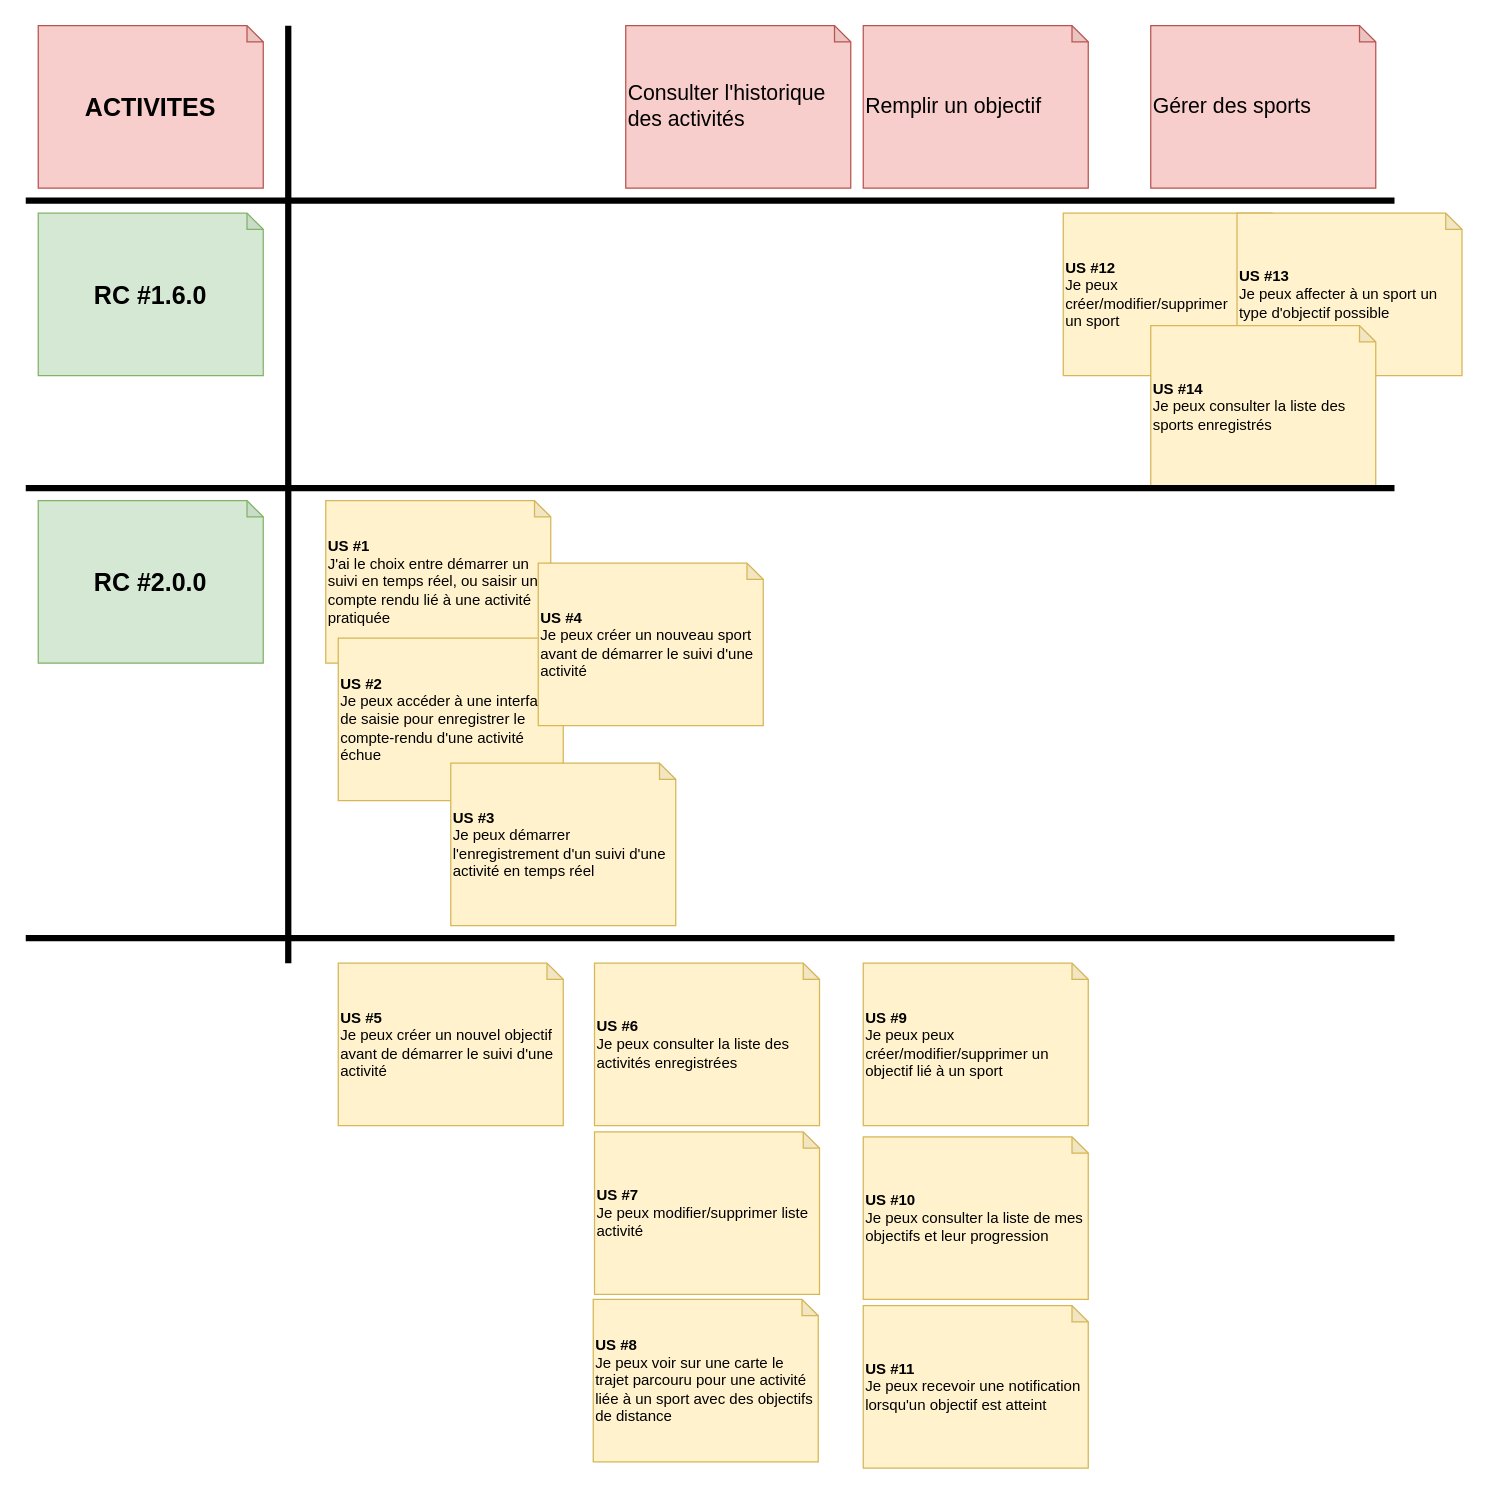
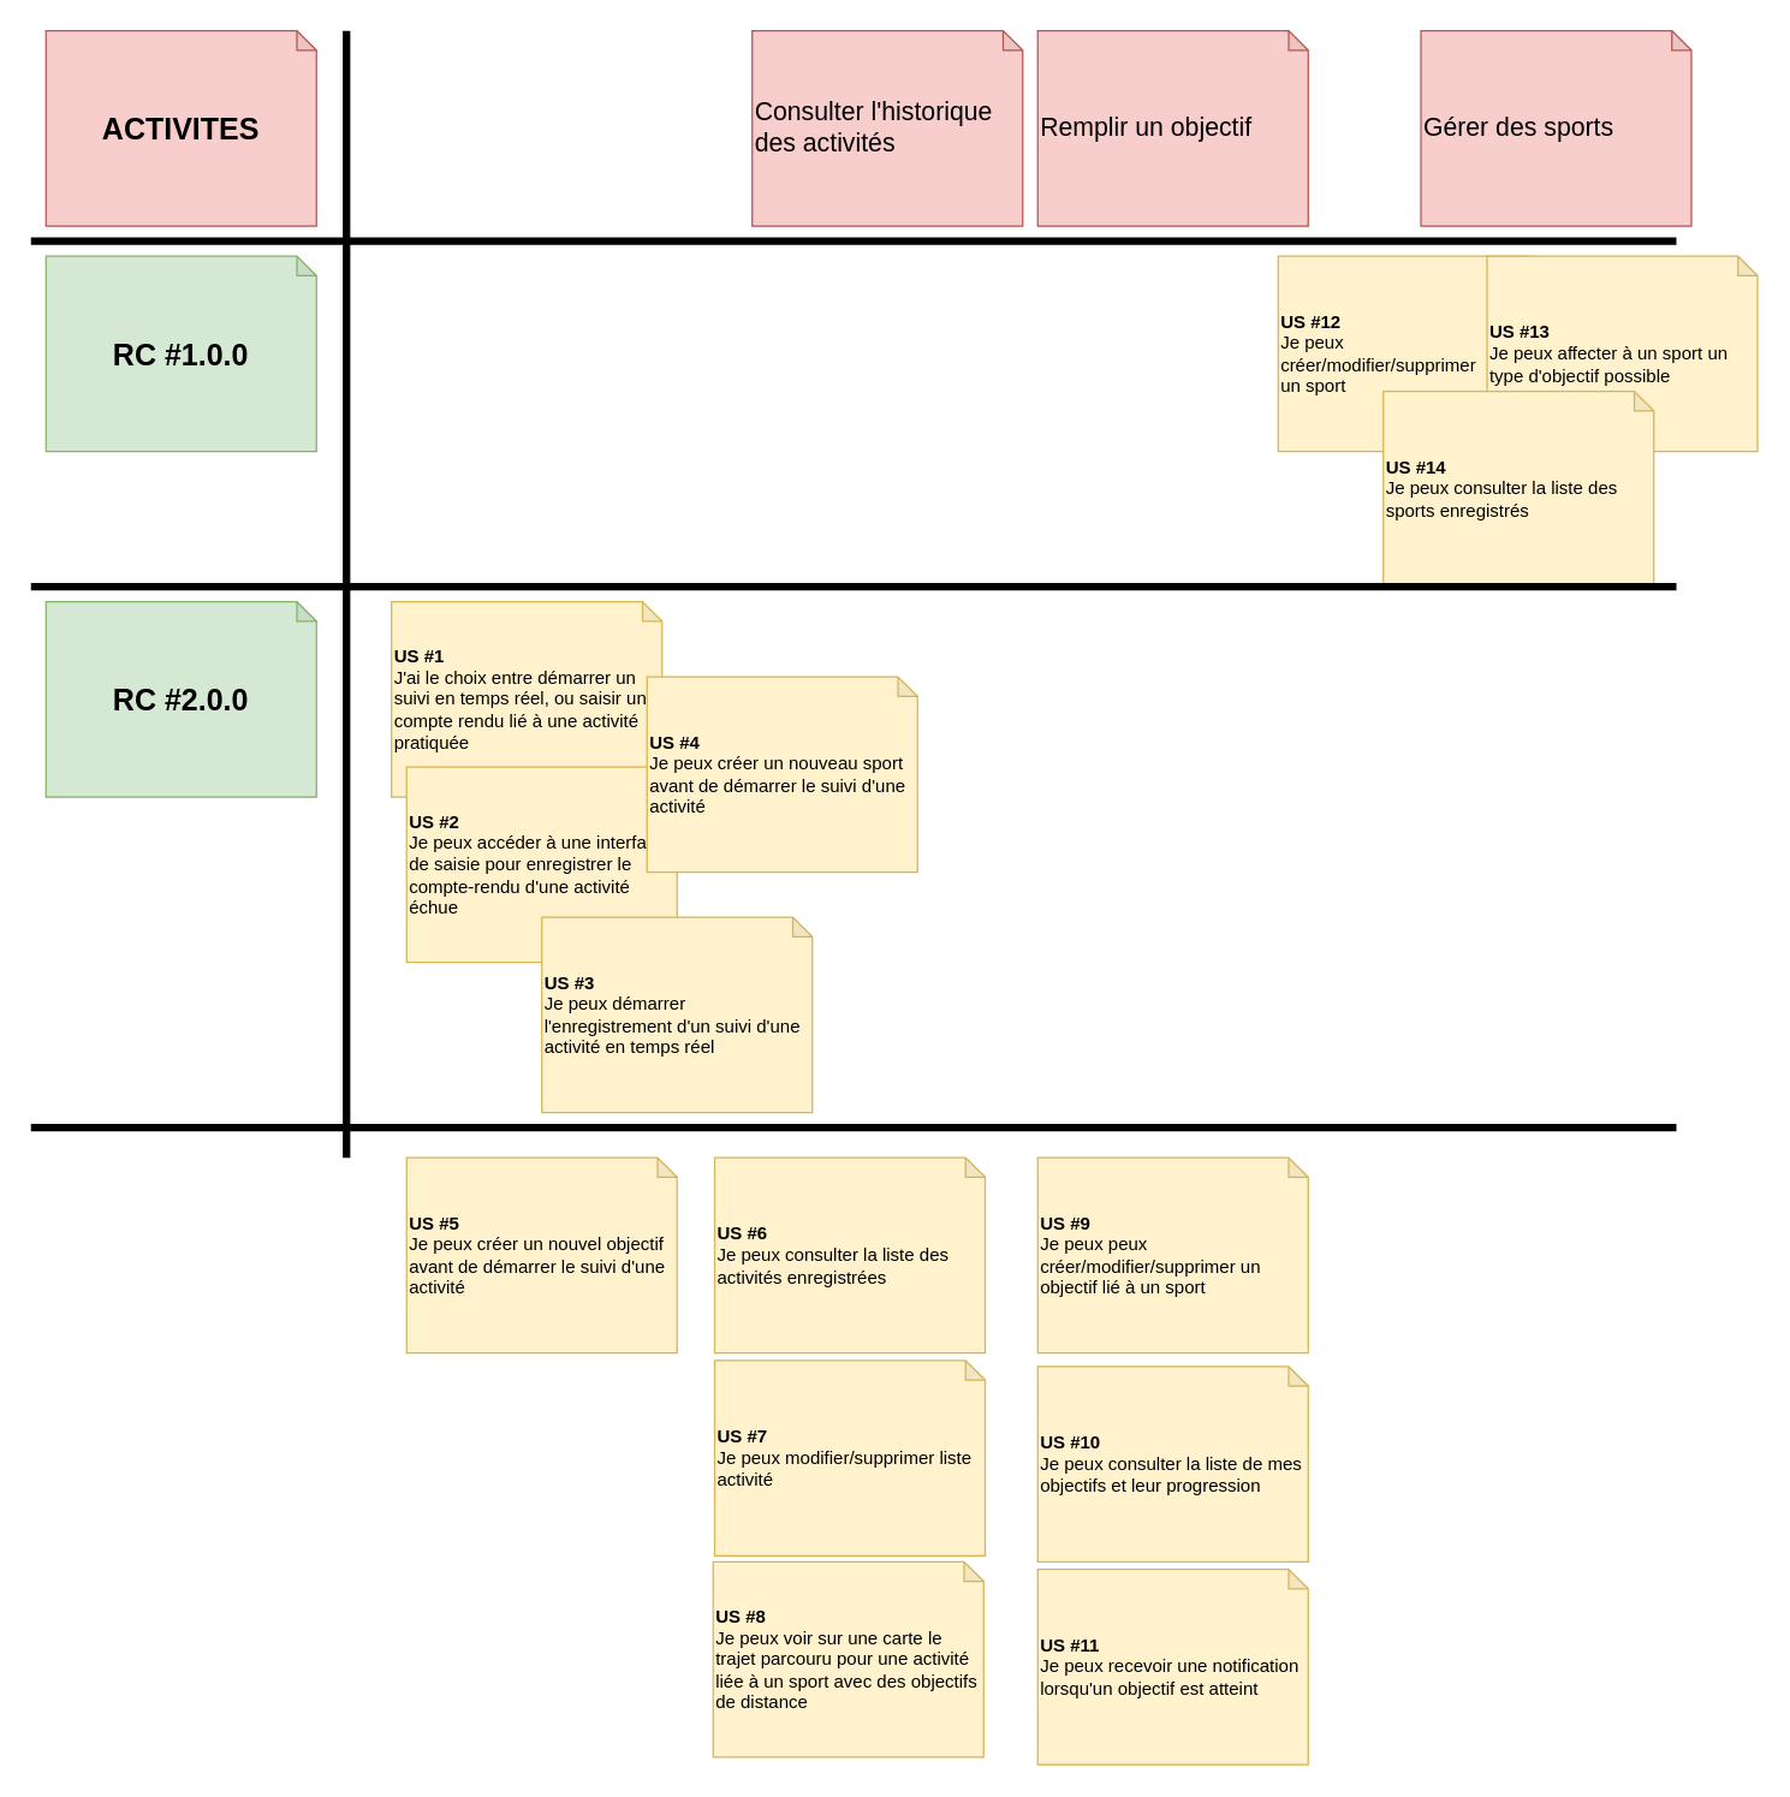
  <mxCell id="0" />
  <mxCell id="1" parent="0" />
  <mxCell id="2" value="&lt;span style=&quot;font-weight: normal; font-size: 17px;&quot;&gt;Remplir un objectif&lt;/span&gt;" style="shape=note;whiteSpace=wrap;html=1;backgroundOutline=1;darkOpacity=0.05;size=13;align=left;fillColor=#f8cecc;strokeColor=#b85450;fontStyle=1;fontSize=17;" parent="1" vertex="1"><mxGeometry x="690" y="20" width="180" height="130" as="geometry" /></mxCell>
- <mxCell id="3" value="&lt;span style=&quot;font-weight: normal; font-size: 17px;&quot;&gt;Gérer des sports&lt;/span&gt;" style="shape=note;whiteSpace=wrap;html=1;backgroundOutline=1;darkOpacity=0.05;size=13;align=left;fillColor=#f8cecc;strokeColor=#b85450;fontStyle=1;fontSize=17;" parent="1" vertex="1"><mxGeometry x="920" y="20" width="180" height="130" as="geometry" /></mxCell>
+ <mxCell id="3" value="&lt;span style=&quot;font-weight: normal; font-size: 17px;&quot;&gt;Gérer des sports&lt;/span&gt;" style="shape=note;whiteSpace=wrap;html=1;backgroundOutline=1;darkOpacity=0.05;size=13;align=left;fillColor=#f8cecc;strokeColor=#b85450;fontStyle=1;fontSize=17;" parent="1" vertex="1"><mxGeometry x="945" y="20" width="180" height="130" as="geometry" /></mxCell>
  <mxCell id="4" value="&lt;span style=&quot;font-weight: normal; font-size: 17px;&quot;&gt;Consulter l'historique des activités&lt;/span&gt;" style="shape=note;whiteSpace=wrap;html=1;backgroundOutline=1;darkOpacity=0.05;size=13;align=left;fillColor=#f8cecc;strokeColor=#b85450;fontStyle=1;fontSize=17;" parent="1" vertex="1"><mxGeometry x="500" y="20" width="180" height="130" as="geometry" /></mxCell>
  <mxCell id="5" value="&lt;b&gt;US #7&lt;/b&gt;&lt;br&gt;Je peux modifier/supprimer liste activité" style="shape=note;whiteSpace=wrap;html=1;backgroundOutline=1;darkOpacity=0.05;size=13;align=left;fillColor=#fff2cc;strokeColor=#d6b656;" parent="1" vertex="1"><mxGeometry x="475" y="905" width="180" height="130" as="geometry" /></mxCell>
  <mxCell id="6" value="&lt;b&gt;US #9&lt;/b&gt;&lt;br&gt;Je peux peux créer/modifier/supprimer un objectif lié à un sport" style="shape=note;whiteSpace=wrap;html=1;backgroundOutline=1;darkOpacity=0.05;size=13;align=left;fillColor=#fff2cc;strokeColor=#d6b656;" parent="1" vertex="1"><mxGeometry x="690" y="770" width="180" height="130" as="geometry" /></mxCell>
  <mxCell id="7" value="&lt;b&gt;US #10&lt;/b&gt;&lt;br&gt;Je peux consulter la liste de mes objectifs et leur progression" style="shape=note;whiteSpace=wrap;html=1;backgroundOutline=1;darkOpacity=0.05;size=13;align=left;fillColor=#fff2cc;strokeColor=#d6b656;" parent="1" vertex="1"><mxGeometry x="690" y="909" width="180" height="130" as="geometry" /></mxCell>
  <mxCell id="8" value="&lt;b&gt;US #11&lt;/b&gt;&lt;br&gt;Je peux recevoir une notification lorsqu'un objectif est atteint" style="shape=note;whiteSpace=wrap;html=1;backgroundOutline=1;darkOpacity=0.05;size=13;align=left;fillColor=#fff2cc;strokeColor=#d6b656;" parent="1" vertex="1"><mxGeometry x="690" y="1044" width="180" height="130" as="geometry" /></mxCell>
  <mxCell id="9" value="&lt;b&gt;US #1&lt;/b&gt;&lt;br&gt;J'ai le choix entre démarrer un suivi en temps réel, ou saisir un compte rendu lié à une activité pratiquée" style="shape=note;whiteSpace=wrap;html=1;backgroundOutline=1;darkOpacity=0.05;size=13;align=left;fillColor=#fff2cc;strokeColor=#d6b656;" parent="1" vertex="1"><mxGeometry x="260" y="400" width="180" height="130" as="geometry" /></mxCell>
  <mxCell id="10" value="&lt;b&gt;US #6&lt;/b&gt;&lt;br&gt;Je peux consulter la liste des activités enregistrées" style="shape=note;whiteSpace=wrap;html=1;backgroundOutline=1;darkOpacity=0.05;size=13;align=left;fillColor=#fff2cc;strokeColor=#d6b656;" parent="1" vertex="1"><mxGeometry x="475" y="770" width="180" height="130" as="geometry" /></mxCell>
  <mxCell id="11" value="&lt;b&gt;US #12&lt;/b&gt;&lt;br&gt;Je peux&lt;br&gt;créer/modifier/supprimer&lt;br&gt;un sport" style="shape=note;whiteSpace=wrap;html=1;backgroundOutline=1;darkOpacity=0.05;size=13;align=left;fillColor=#fff2cc;strokeColor=#d6b656;" parent="1" vertex="1"><mxGeometry x="850" y="170" width="180" height="130" as="geometry" /></mxCell>
  <mxCell id="12" value="&lt;b&gt;US #13&lt;/b&gt;&lt;br&gt;Je peux affecter à un sport un type d'objectif possible" style="shape=note;whiteSpace=wrap;html=1;backgroundOutline=1;darkOpacity=0.05;size=13;align=left;fillColor=#fff2cc;strokeColor=#d6b656;" parent="1" vertex="1"><mxGeometry x="989" y="170" width="180" height="130" as="geometry" /></mxCell>
  <mxCell id="13" value="&lt;b&gt;US #8&lt;/b&gt;&lt;br&gt;Je peux voir sur une carte le trajet parcouru pour une activité liée à un sport avec des objectifs de distance" style="shape=note;whiteSpace=wrap;html=1;backgroundOutline=1;darkOpacity=0.05;size=13;align=left;fillColor=#fff2cc;strokeColor=#d6b656;" parent="1" vertex="1"><mxGeometry x="474" y="1039" width="180" height="130" as="geometry" /></mxCell>
  <mxCell id="14" value="&lt;b&gt;US #2&lt;/b&gt;&lt;br&gt;Je peux accéder à une interface de saisie pour enregistrer le compte-rendu d'une activité échue" style="shape=note;whiteSpace=wrap;html=1;backgroundOutline=1;darkOpacity=0.05;size=13;align=left;fillColor=#fff2cc;strokeColor=#d6b656;" parent="1" vertex="1"><mxGeometry x="270" y="510" width="180" height="130" as="geometry" /></mxCell>
  <mxCell id="15" value="&lt;b&gt;US #3&lt;/b&gt;&lt;br&gt;Je peux démarrer l'enregistrement d'un suivi d'une activité en temps réel" style="shape=note;whiteSpace=wrap;html=1;backgroundOutline=1;darkOpacity=0.05;size=13;align=left;fillColor=#fff2cc;strokeColor=#d6b656;" parent="1" vertex="1"><mxGeometry x="360" y="610" width="180" height="130" as="geometry" /></mxCell>
  <mxCell id="16" value="&lt;b style=&quot;font-size: 20px;&quot;&gt;ACTIVITES&lt;/b&gt;" style="shape=note;whiteSpace=wrap;html=1;backgroundOutline=1;darkOpacity=0.05;size=13;align=center;fillColor=#f8cecc;strokeColor=#b85450;fontSize=20;" parent="1" vertex="1"><mxGeometry x="30" y="20" width="180" height="130" as="geometry" /></mxCell>
  <mxCell id="17" value="" style="endArrow=none;html=1;fontSize=17;strokeWidth=5;" parent="1" edge="1"><mxGeometry width="50" height="50" relative="1" as="geometry"><mxPoint x="20" y="160" as="sourcePoint" /><mxPoint x="1115" y="160" as="targetPoint" /></mxGeometry></mxCell>
  <mxCell id="18" value="&lt;b&gt;US #4&lt;/b&gt;&lt;br&gt;Je peux créer un nouveau sport avant de démarrer le suivi d'une activité" style="shape=note;whiteSpace=wrap;html=1;backgroundOutline=1;darkOpacity=0.05;size=13;align=left;fillColor=#fff2cc;strokeColor=#d6b656;" parent="1" vertex="1"><mxGeometry x="430" y="450" width="180" height="130" as="geometry" /></mxCell>
  <mxCell id="19" value="&lt;b&gt;US #5&lt;/b&gt;&lt;br&gt;Je peux créer un nouvel objectif avant de démarrer le suivi d'une activité" style="shape=note;whiteSpace=wrap;html=1;backgroundOutline=1;darkOpacity=0.05;size=13;align=left;fillColor=#fff2cc;strokeColor=#d6b656;" parent="1" vertex="1"><mxGeometry x="270" y="770" width="180" height="130" as="geometry" /></mxCell>
  <mxCell id="20" value="" style="endArrow=none;html=1;fontSize=17;strokeWidth=5;" parent="1" edge="1"><mxGeometry width="50" height="50" relative="1" as="geometry"><mxPoint x="230" y="20" as="sourcePoint" /><mxPoint x="230" y="770" as="targetPoint" /></mxGeometry></mxCell>
  <mxCell id="21" value="&lt;b&gt;US #14&lt;/b&gt;&lt;br&gt;Je peux consulter la liste des sports enregistrés" style="shape=note;whiteSpace=wrap;html=1;backgroundOutline=1;darkOpacity=0.05;size=13;align=left;fillColor=#fff2cc;strokeColor=#d6b656;" parent="1" vertex="1"><mxGeometry x="920" y="260" width="180" height="130" as="geometry" /></mxCell>
- <mxCell id="22" value="&lt;b&gt;RC #1.6.0&lt;/b&gt;" style="shape=note;whiteSpace=wrap;html=1;backgroundOutline=1;darkOpacity=0.05;size=13;align=center;fillColor=#d5e8d4;strokeColor=#82b366;fontSize=20;" parent="1" vertex="1"><mxGeometry x="30" y="170" width="180" height="130" as="geometry" /></mxCell>
+ <mxCell id="22" value="&lt;b&gt;RC #1.0.0&lt;/b&gt;" style="shape=note;whiteSpace=wrap;html=1;backgroundOutline=1;darkOpacity=0.05;size=13;align=center;fillColor=#d5e8d4;strokeColor=#82b366;fontSize=20;" parent="1" vertex="1"><mxGeometry x="30" y="170" width="180" height="130" as="geometry" /></mxCell>
  <mxCell id="23" value="" style="endArrow=none;html=1;fontSize=17;strokeWidth=5;" parent="1" edge="1"><mxGeometry width="50" height="50" relative="1" as="geometry"><mxPoint x="20" y="390" as="sourcePoint" /><mxPoint x="1115" y="390" as="targetPoint" /></mxGeometry></mxCell>
  <mxCell id="24" value="&lt;b&gt;RC #2.0.0&lt;/b&gt;" style="shape=note;whiteSpace=wrap;html=1;backgroundOutline=1;darkOpacity=0.05;size=13;align=center;fillColor=#d5e8d4;strokeColor=#82b366;fontSize=20;" vertex="1" parent="1"><mxGeometry x="30" y="400" width="180" height="130" as="geometry" /></mxCell>
  <mxCell id="25" value="" style="endArrow=none;html=1;fontSize=17;strokeWidth=5;" edge="1" parent="1"><mxGeometry width="50" height="50" relative="1" as="geometry"><mxPoint x="20" y="750" as="sourcePoint" /><mxPoint x="1115" y="750" as="targetPoint" /></mxGeometry></mxCell>
